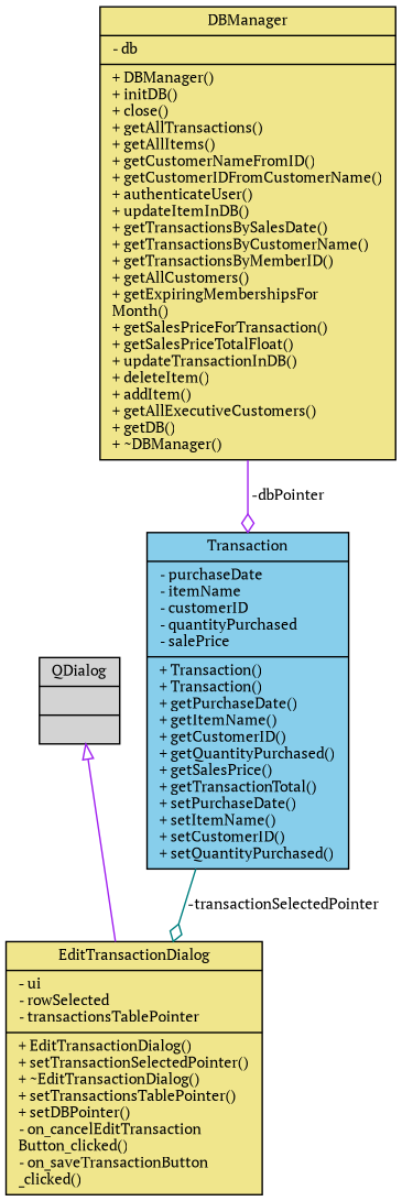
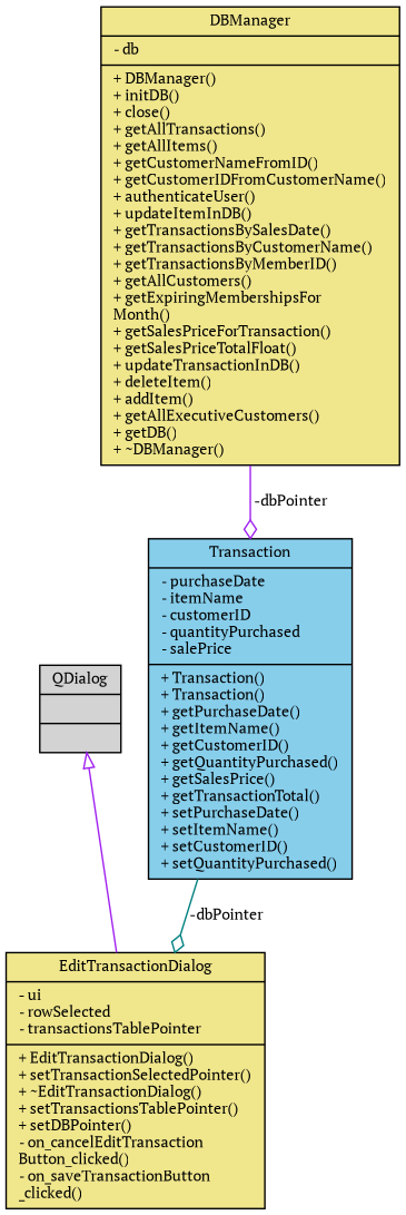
  digraph {
    fontname="PT Serif"
    node [color=black fillcolor=khaki fontname="PT Serif" fontsize=10 shape=record style=filled]
    edge [color=purple fontname="PT Serif" fontsize=10 labelfontname=Helvetica labelfontsize=10 style=solid arrowhead=odiamond]
    n1 [fontcolor=black height=0.2 label="{EditTransactionDialog\n|- ui\l- rowSelected\l- transactionsTablePointer\l|+ EditTransactionDialog()\l+ setTransactionSelectedPointer()\l+ ~EditTransactionDialog()\l+ setTransactionsTablePointer()\l+ setDBPointer()\l- on_cancelEditTransaction\lButton_clicked()\l- on_saveTransactionButton\l_clicked()\l}" width=0.4]
    n2 [fillcolor=lightgrey height=0.2 label="{QDialog\n||}" width=0.4]
    n3 [height=0.2 label="{DBManager\n|- db\l|+ DBManager()\l+ initDB()\l+ close()\l+ getAllTransactions()\l+ getAllItems()\l+ getCustomerNameFromID()\l+ getCustomerIDFromCustomerName()\l+ authenticateUser()\l+ updateItemInDB()\l+ getTransactionsBySalesDate()\l+ getTransactionsByCustomerName()\l+ getTransactionsByMemberID()\l+ getAllCustomers()\l+ getExpiringMembershipsFor\lMonth()\l+ getSalesPriceForTransaction()\l+ getSalesPriceTotalFloat()\l+ updateTransactionInDB()\l+ deleteItem()\l+ addItem()\l+ getAllExecutiveCustomers()\l+ getDB()\l+ ~DBManager()\l}" width=0.4]
    n4 [fillcolor=skyblue height=0.2 label="{Transaction\n|- purchaseDate\l- itemName\l- customerID\l- quantityPurchased\l- salePrice\l|+ Transaction()\l+ Transaction()\l+ getPurchaseDate()\l+ getItemName()\l+ getCustomerID()\l+ getQuantityPurchased()\l+ getSalesPrice()\l+ getTransactionTotal()\l+ setPurchaseDate()\l+ setItemName()\l+ setCustomerID()\l+ setQuantityPurchased()\l}" width=0.4]
    n2 -> n1 [arrowtail=onormal dir=back arrowhead=""]
    n3 -> n4 [label=" -dbPointer"]
-   n4 -> n1 [color=teal label=" -transactionSelectedPointer"]
+   n4 -> n1 [color=teal label=" -dbPointer"]
  }
